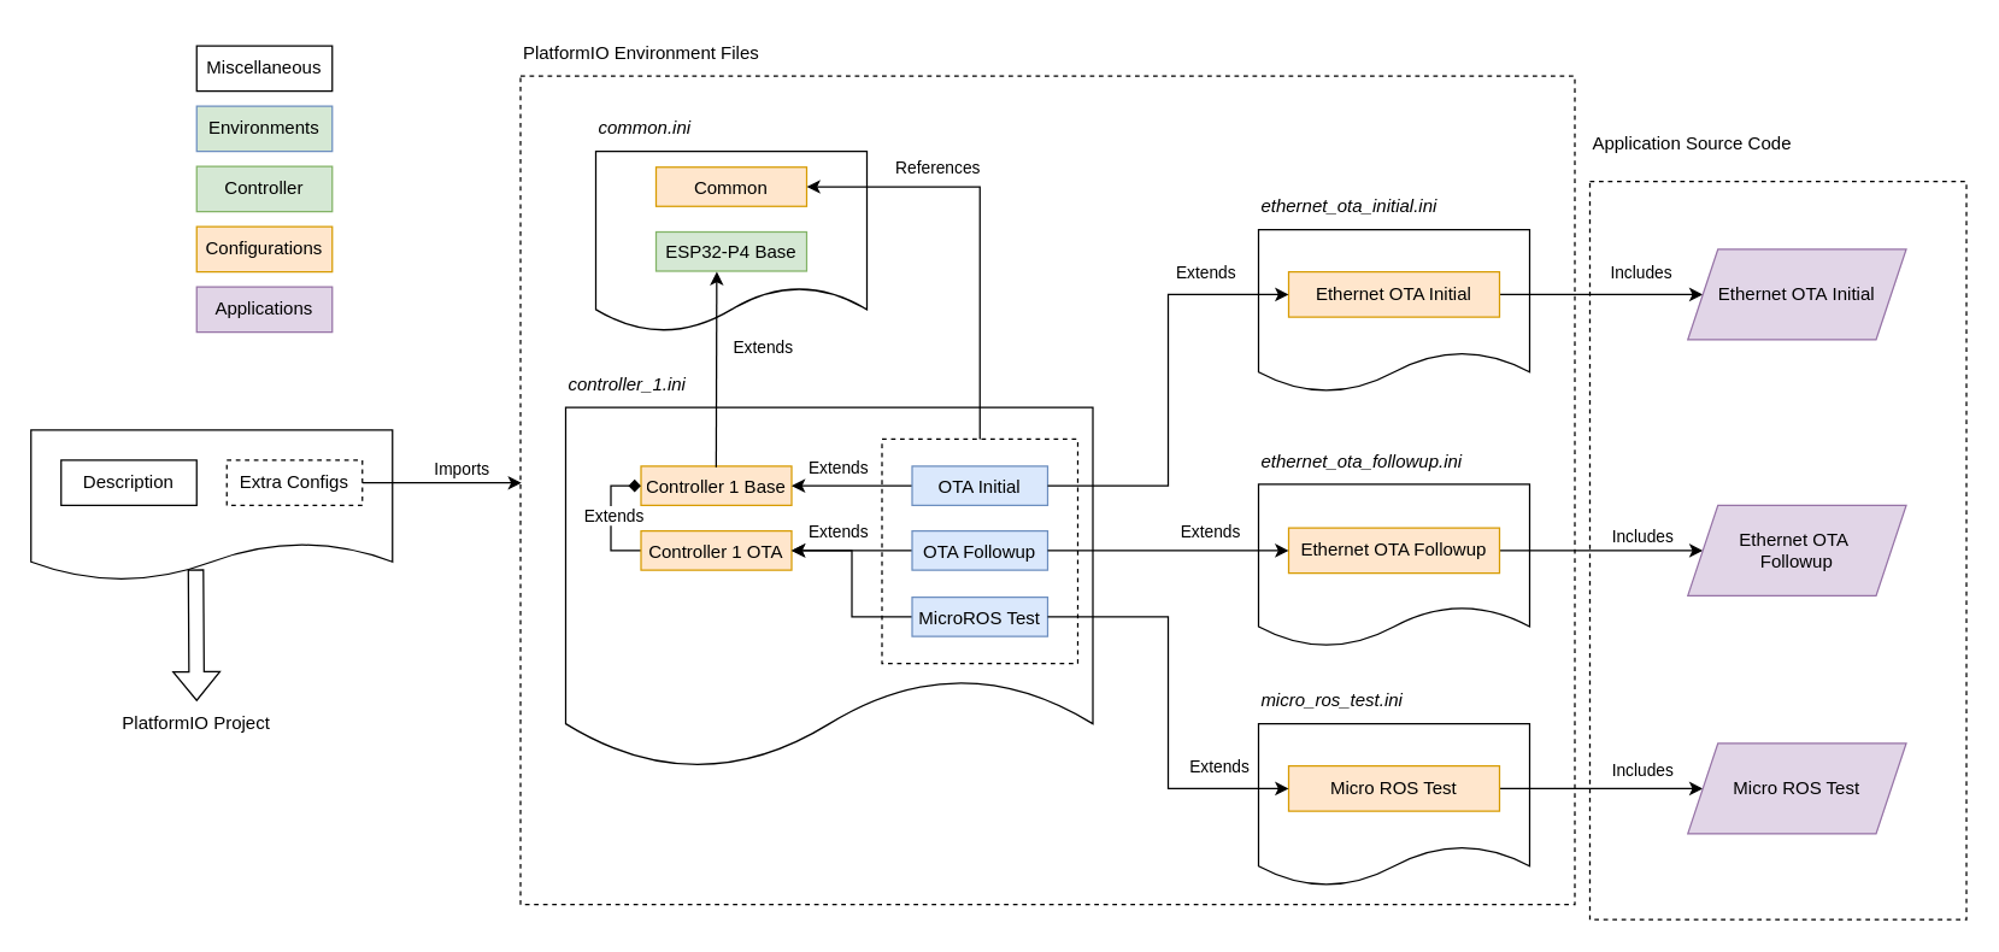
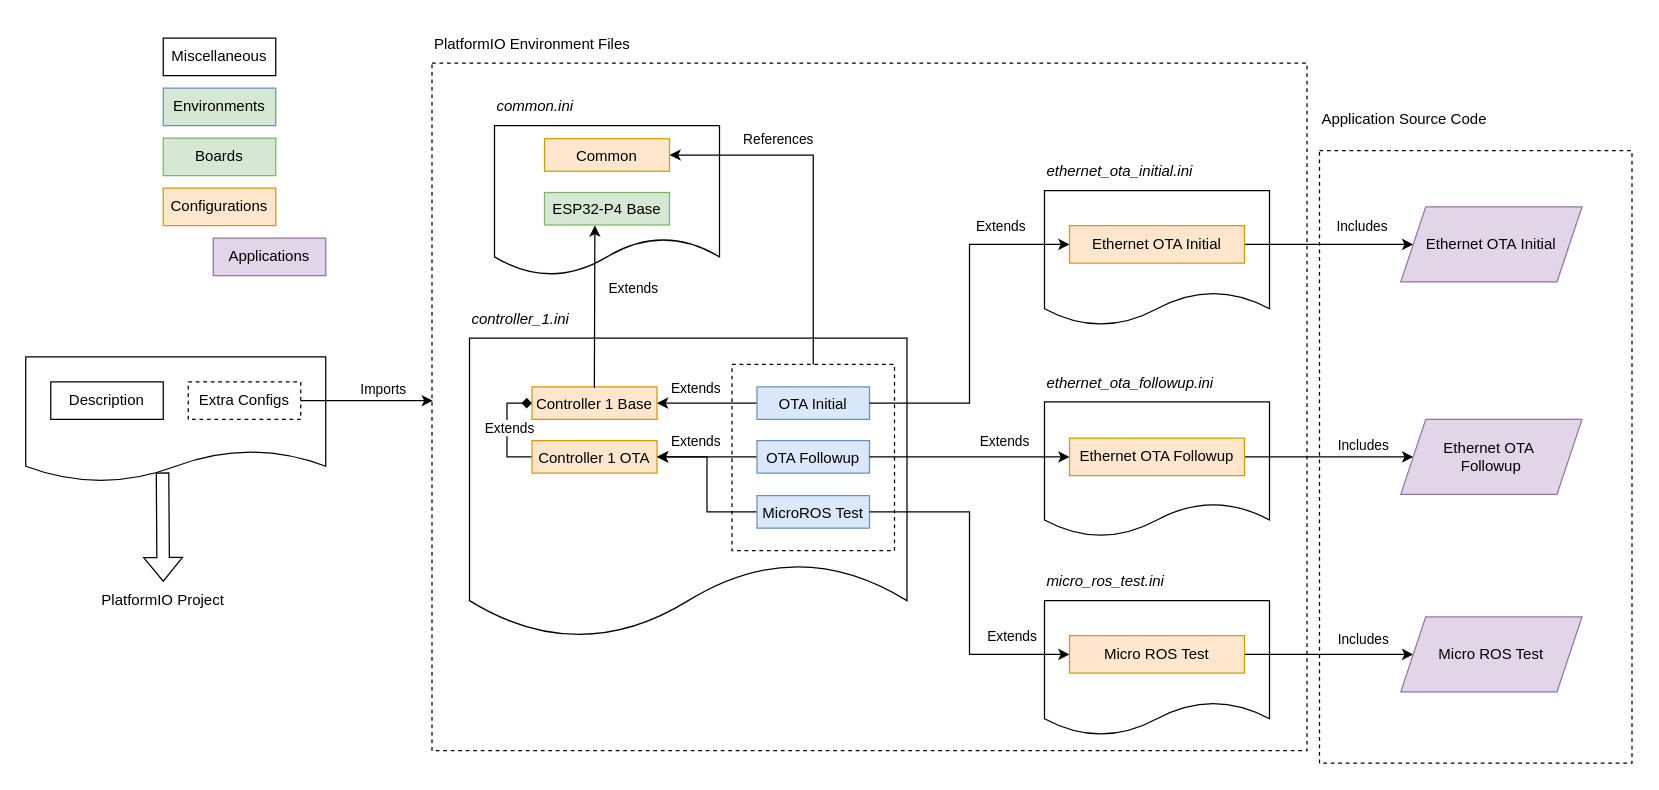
  <mxCell id="0" />
  <mxCell id="1" parent="0" />
  <mxCell id="2" value="" style="rounded=0;whiteSpace=wrap;html=1;fillColor=none;dashed=1;" parent="1" vertex="1"><mxGeometry x="345" y="50" width="700" height="550" as="geometry" /></mxCell>
  <mxCell id="3" value="" style="rounded=0;whiteSpace=wrap;html=1;fillColor=none;dashed=1;" parent="1" vertex="1"><mxGeometry x="1055" y="120" width="250" height="490" as="geometry" /></mxCell>
  <mxCell id="4" value="Environments" style="rounded=0;whiteSpace=wrap;html=1;fillColor=#d5e8d4;strokeColor=#6c8ebf;" parent="1" vertex="1"><mxGeometry x="130" y="70" width="90" height="30" as="geometry" /></mxCell>
- <mxCell id="5" value="Controller" style="rounded=0;whiteSpace=wrap;html=1;fillColor=#d5e8d4;strokeColor=#82b366;" parent="1" vertex="1"><mxGeometry x="130" y="110" width="90" height="30" as="geometry" /></mxCell>
+ <mxCell id="5" value="Boards" style="rounded=0;whiteSpace=wrap;html=1;fillColor=#d5e8d4;strokeColor=#82b366;" parent="1" vertex="1"><mxGeometry x="130" y="110" width="90" height="30" as="geometry" /></mxCell>
  <mxCell id="6" value="Configurations" style="rounded=0;whiteSpace=wrap;html=1;fillColor=#ffe6cc;strokeColor=#d79b00;" parent="1" vertex="1"><mxGeometry x="130" y="150" width="90" height="30" as="geometry" /></mxCell>
  <mxCell id="7" value="Miscellaneous" style="rounded=0;whiteSpace=wrap;html=1;" parent="1" vertex="1"><mxGeometry x="130" y="30" width="90" height="30" as="geometry" /></mxCell>
  <mxCell id="8" value="" style="shape=document;whiteSpace=wrap;html=1;boundedLbl=1;size=0.25;" parent="1" vertex="1"><mxGeometry x="375" y="270" width="350" height="240" as="geometry" /></mxCell>
  <mxCell id="9" value="Controller 1 Base" style="text;align=center;verticalAlign=top;spacingLeft=4;spacingRight=4;overflow=hidden;rotatable=0;points=[[0,0.5],[1,0.5]];portConstraint=eastwest;fillColor=#ffe6cc;strokeColor=#d79b00;" parent="1" vertex="1"><mxGeometry x="425" y="309" width="100" height="26" as="geometry" /></mxCell>
  <mxCell id="10" style="edgeStyle=orthogonalEdgeStyle;rounded=0;orthogonalLoop=1;jettySize=auto;html=1;exitX=0;exitY=0.5;exitDx=0;exitDy=0;entryX=0;entryY=0.5;entryDx=0;entryDy=0;endArrow=diamond;" parent="1" source="12" target="9" edge="1"><mxGeometry relative="1" as="geometry" /></mxCell>
  <mxCell id="11" value="Extends" style="edgeLabel;html=1;align=center;verticalAlign=middle;resizable=0;points=[];" parent="10" vertex="1" connectable="0"><mxGeometry x="0.072" y="-1" relative="1" as="geometry"><mxPoint as="offset" /></mxGeometry></mxCell>
  <mxCell id="12" value="Controller 1 OTA" style="text;align=center;verticalAlign=top;spacingLeft=4;spacingRight=4;overflow=hidden;rotatable=0;points=[[0,0.5],[1,0.5]];portConstraint=eastwest;fillColor=#ffe6cc;strokeColor=#d79b00;" parent="1" vertex="1"><mxGeometry x="425" y="352" width="100" height="26" as="geometry" /></mxCell>
  <mxCell id="13" style="edgeStyle=orthogonalEdgeStyle;rounded=0;orthogonalLoop=1;jettySize=auto;html=1;exitX=0;exitY=0.5;exitDx=0;exitDy=0;entryX=1;entryY=0.5;entryDx=0;entryDy=0;" parent="1" source="14" target="12" edge="1"><mxGeometry relative="1" as="geometry" /></mxCell>
  <mxCell id="14" value="MicroROS Test" style="text;align=center;verticalAlign=top;spacingLeft=4;spacingRight=4;overflow=hidden;rotatable=0;points=[[0,0.5],[1,0.5]];portConstraint=eastwest;fillColor=#dae8fc;strokeColor=#6c8ebf;" parent="1" vertex="1"><mxGeometry x="605" y="396" width="90" height="26" as="geometry" /></mxCell>
  <mxCell id="15" style="edgeStyle=orthogonalEdgeStyle;rounded=0;orthogonalLoop=1;jettySize=auto;html=1;exitX=0;exitY=0.5;exitDx=0;exitDy=0;entryX=1;entryY=0.5;entryDx=0;entryDy=0;" parent="1" source="17" target="12" edge="1"><mxGeometry relative="1" as="geometry" /></mxCell>
  <mxCell id="16" value="Extends" style="edgeLabel;html=1;align=center;verticalAlign=middle;resizable=0;points=[];" parent="15" vertex="1" connectable="0"><mxGeometry x="0.232" y="-2" relative="1" as="geometry"><mxPoint x="-1" y="-11" as="offset" /></mxGeometry></mxCell>
  <mxCell id="17" value="OTA Followup" style="text;align=center;verticalAlign=top;spacingLeft=4;spacingRight=4;overflow=hidden;rotatable=0;points=[[0,0.5],[1,0.5]];portConstraint=eastwest;fillColor=#dae8fc;strokeColor=#6c8ebf;" parent="1" vertex="1"><mxGeometry x="605" y="352" width="90" height="26" as="geometry" /></mxCell>
  <mxCell id="18" style="edgeStyle=orthogonalEdgeStyle;rounded=0;orthogonalLoop=1;jettySize=auto;html=1;exitX=0;exitY=0.5;exitDx=0;exitDy=0;entryX=1;entryY=0.5;entryDx=0;entryDy=0;" parent="1" source="20" target="9" edge="1"><mxGeometry relative="1" as="geometry" /></mxCell>
  <mxCell id="19" value="Extends" style="edgeLabel;html=1;align=center;verticalAlign=middle;resizable=0;points=[];" parent="18" vertex="1" connectable="0"><mxGeometry x="-0.054" y="-1" relative="1" as="geometry"><mxPoint x="-12" y="-12" as="offset" /></mxGeometry></mxCell>
  <mxCell id="20" value="OTA Initial" style="text;align=center;verticalAlign=top;spacingLeft=4;spacingRight=4;overflow=hidden;rotatable=0;points=[[0,0.5],[1,0.5]];portConstraint=eastwest;fillColor=#dae8fc;strokeColor=#6c8ebf;" parent="1" vertex="1"><mxGeometry x="605" y="309" width="90" height="26" as="geometry" /></mxCell>
  <mxCell id="21" value="&lt;i&gt;controller_1.ini&lt;/i&gt;" style="text;html=1;align=left;verticalAlign=middle;whiteSpace=wrap;rounded=0;" parent="1" vertex="1"><mxGeometry x="375" y="240" width="90" height="30" as="geometry" /></mxCell>
  <mxCell id="22" value="" style="shape=document;whiteSpace=wrap;html=1;boundedLbl=1;size=0.25;" parent="1" vertex="1"><mxGeometry x="20" y="285" width="240" height="100" as="geometry" /></mxCell>
  <mxCell id="23" value="Description" style="rounded=0;whiteSpace=wrap;html=1;" parent="1" vertex="1"><mxGeometry x="40" y="305" width="90" height="30" as="geometry" /></mxCell>
  <mxCell id="24" value="Extra Configs" style="rounded=0;whiteSpace=wrap;html=1;dashed=1;" parent="1" vertex="1"><mxGeometry x="150" y="305" width="90" height="30" as="geometry" /></mxCell>
- <mxCell id="25" value="Applications" style="rounded=0;whiteSpace=wrap;html=1;fillColor=#e1d5e7;strokeColor=#9673a6;" parent="1" vertex="1"><mxGeometry x="130" y="190" width="90" height="30" as="geometry" /></mxCell>
+ <mxCell id="25" value="Applications" style="rounded=0;whiteSpace=wrap;html=1;fillColor=#e1d5e7;strokeColor=#9673a6;" parent="1" vertex="1"><mxGeometry x="170" y="190" width="90" height="30" as="geometry" /></mxCell>
  <mxCell id="26" value="" style="shape=document;whiteSpace=wrap;html=1;boundedLbl=1;size=0.25;" parent="1" vertex="1"><mxGeometry x="835" y="152" width="180" height="108" as="geometry" /></mxCell>
  <mxCell id="27" value="&lt;i&gt;ethernet_ota_initial.ini&lt;/i&gt;" style="text;html=1;align=left;verticalAlign=middle;whiteSpace=wrap;rounded=0;" parent="1" vertex="1"><mxGeometry x="835" y="122" width="150" height="30" as="geometry" /></mxCell>
  <mxCell id="28" style="edgeStyle=orthogonalEdgeStyle;rounded=0;orthogonalLoop=1;jettySize=auto;html=1;exitX=1;exitY=0.5;exitDx=0;exitDy=0;entryX=0;entryY=0.5;entryDx=0;entryDy=0;" parent="1" source="30" target="62" edge="1"><mxGeometry relative="1" as="geometry"><mxPoint x="1125" y="195" as="targetPoint" /></mxGeometry></mxCell>
  <mxCell id="29" value="Includes" style="edgeLabel;html=1;align=center;verticalAlign=middle;resizable=0;points=[];" parent="28" vertex="1" connectable="0"><mxGeometry x="0.28" y="1" relative="1" as="geometry"><mxPoint x="7" y="-14" as="offset" /></mxGeometry></mxCell>
  <mxCell id="30" value="Ethernet OTA Initial" style="rounded=0;whiteSpace=wrap;html=1;fillColor=#ffe6cc;strokeColor=#d79b00;" parent="1" vertex="1"><mxGeometry x="855" y="180" width="140" height="30" as="geometry" /></mxCell>
  <mxCell id="31" style="edgeStyle=orthogonalEdgeStyle;rounded=0;orthogonalLoop=1;jettySize=auto;html=1;exitX=1;exitY=0.5;exitDx=0;exitDy=0;entryX=0;entryY=0.5;entryDx=0;entryDy=0;" parent="1" source="20" target="30" edge="1"><mxGeometry relative="1" as="geometry" /></mxCell>
  <mxCell id="32" value="Extends" style="edgeLabel;html=1;align=center;verticalAlign=middle;resizable=0;points=[];" parent="31" vertex="1" connectable="0"><mxGeometry x="0.69" y="1" relative="1" as="geometry"><mxPoint x="-12" y="-14" as="offset" /></mxGeometry></mxCell>
  <mxCell id="33" value="" style="shape=document;whiteSpace=wrap;html=1;boundedLbl=1;size=0.25;" parent="1" vertex="1"><mxGeometry x="835" y="321" width="180" height="108" as="geometry" /></mxCell>
  <mxCell id="34" value="&lt;i&gt;ethernet_ota_followup.ini&lt;/i&gt;" style="text;html=1;align=left;verticalAlign=middle;whiteSpace=wrap;rounded=0;" parent="1" vertex="1"><mxGeometry x="835" y="291" width="150" height="30" as="geometry" /></mxCell>
  <mxCell id="35" style="edgeStyle=orthogonalEdgeStyle;rounded=0;orthogonalLoop=1;jettySize=auto;html=1;exitX=1;exitY=0.5;exitDx=0;exitDy=0;entryX=0;entryY=0.5;entryDx=0;entryDy=0;" parent="1" source="37" target="63" edge="1"><mxGeometry relative="1" as="geometry"><mxPoint x="1125" y="365" as="targetPoint" /></mxGeometry></mxCell>
  <mxCell id="36" value="Includes" style="edgeLabel;html=1;align=center;verticalAlign=middle;resizable=0;points=[];" parent="35" vertex="1" connectable="0"><mxGeometry x="0.344" y="3" relative="1" as="geometry"><mxPoint x="3" y="-7" as="offset" /></mxGeometry></mxCell>
  <mxCell id="37" value="Ethernet OTA Followup" style="rounded=0;whiteSpace=wrap;html=1;fillColor=#ffe6cc;strokeColor=#d79b00;" parent="1" vertex="1"><mxGeometry x="855" y="350" width="140" height="30" as="geometry" /></mxCell>
  <mxCell id="38" style="edgeStyle=orthogonalEdgeStyle;rounded=0;orthogonalLoop=1;jettySize=auto;html=1;exitX=1;exitY=0.5;exitDx=0;exitDy=0;entryX=0;entryY=0.5;entryDx=0;entryDy=0;" parent="1" source="17" target="37" edge="1"><mxGeometry relative="1" as="geometry" /></mxCell>
  <mxCell id="39" value="Extends" style="edgeLabel;html=1;align=center;verticalAlign=middle;resizable=0;points=[];" parent="38" vertex="1" connectable="0"><mxGeometry x="0.28" y="1" relative="1" as="geometry"><mxPoint x="5" y="-12" as="offset" /></mxGeometry></mxCell>
  <mxCell id="40" value="" style="shape=document;whiteSpace=wrap;html=1;boundedLbl=1;size=0.25;" parent="1" vertex="1"><mxGeometry x="835" y="480" width="180" height="108" as="geometry" /></mxCell>
  <mxCell id="41" value="&lt;i&gt;micro_ros_test.ini&lt;/i&gt;" style="text;html=1;align=left;verticalAlign=middle;whiteSpace=wrap;rounded=0;" parent="1" vertex="1"><mxGeometry x="835" y="450" width="150" height="30" as="geometry" /></mxCell>
  <mxCell id="42" style="edgeStyle=orthogonalEdgeStyle;rounded=0;orthogonalLoop=1;jettySize=auto;html=1;exitX=1;exitY=0.5;exitDx=0;exitDy=0;entryX=0;entryY=0.5;entryDx=0;entryDy=0;" parent="1" source="44" target="64" edge="1"><mxGeometry relative="1" as="geometry"><mxPoint x="1125" y="523" as="targetPoint" /></mxGeometry></mxCell>
  <mxCell id="43" value="Includes" style="edgeLabel;html=1;align=center;verticalAlign=middle;resizable=0;points=[];" parent="42" vertex="1" connectable="0"><mxGeometry x="0.6" y="3" relative="1" as="geometry"><mxPoint x="-14" y="-10" as="offset" /></mxGeometry></mxCell>
  <mxCell id="44" value="Micro ROS Test" style="rounded=0;whiteSpace=wrap;html=1;fillColor=#ffe6cc;strokeColor=#d79b00;" parent="1" vertex="1"><mxGeometry x="855" y="508" width="140" height="30" as="geometry" /></mxCell>
  <mxCell id="45" style="edgeStyle=orthogonalEdgeStyle;rounded=0;orthogonalLoop=1;jettySize=auto;html=1;exitX=1;exitY=0.5;exitDx=0;exitDy=0;entryX=0;entryY=0.5;entryDx=0;entryDy=0;" parent="1" source="14" target="44" edge="1"><mxGeometry relative="1" as="geometry" /></mxCell>
  <mxCell id="46" value="Extends" style="edgeLabel;html=1;align=center;verticalAlign=middle;resizable=0;points=[];" parent="45" vertex="1" connectable="0"><mxGeometry x="0.709" y="3" relative="1" as="geometry"><mxPoint x="-7" y="-12" as="offset" /></mxGeometry></mxCell>
  <mxCell id="47" value="PlatformIO Environment Files" style="text;html=1;align=left;verticalAlign=middle;whiteSpace=wrap;rounded=0;" parent="1" vertex="1"><mxGeometry x="345" y="20" width="170" height="30" as="geometry" /></mxCell>
  <mxCell id="48" style="edgeStyle=orthogonalEdgeStyle;rounded=0;orthogonalLoop=1;jettySize=auto;html=1;exitX=1;exitY=0.5;exitDx=0;exitDy=0;entryX=0.001;entryY=0.491;entryDx=0;entryDy=0;entryPerimeter=0;" parent="1" source="24" target="2" edge="1"><mxGeometry relative="1" as="geometry" /></mxCell>
  <mxCell id="49" value="Imports" style="edgeLabel;html=1;align=center;verticalAlign=middle;resizable=0;points=[];" parent="48" vertex="1" connectable="0"><mxGeometry x="0.265" y="-1" relative="1" as="geometry"><mxPoint x="-1" y="-11" as="offset" /></mxGeometry></mxCell>
  <mxCell id="50" value="" style="rounded=0;whiteSpace=wrap;html=1;fillColor=none;dashed=1;strokeColor=#000000;" parent="1" vertex="1"><mxGeometry x="585" y="291" width="130" height="149" as="geometry" /></mxCell>
  <mxCell id="51" value="Application Source Code" style="text;html=1;align=left;verticalAlign=middle;whiteSpace=wrap;rounded=0;" parent="1" vertex="1"><mxGeometry x="1055" y="80" width="170" height="30" as="geometry" /></mxCell>
  <mxCell id="52" value="" style="shape=flexArrow;endArrow=classic;html=1;rounded=0;exitX=0.456;exitY=0.924;exitDx=0;exitDy=0;exitPerimeter=0;entryX=0.5;entryY=0;entryDx=0;entryDy=0;" parent="1" source="22" target="53" edge="1"><mxGeometry width="50" height="50" relative="1" as="geometry"><mxPoint x="620" y="305" as="sourcePoint" /><mxPoint x="129" y="455" as="targetPoint" /></mxGeometry></mxCell>
  <mxCell id="53" value="&amp;nbsp;PlatformIO Project&amp;nbsp;" style="text;html=1;align=center;verticalAlign=middle;whiteSpace=wrap;rounded=0;" parent="1" vertex="1"><mxGeometry x="70" y="465" width="120" height="30" as="geometry" /></mxCell>
  <mxCell id="54" value="" style="shape=document;whiteSpace=wrap;html=1;boundedLbl=1;size=0.25;" parent="1" vertex="1"><mxGeometry x="395" y="100" width="180" height="120" as="geometry" /></mxCell>
  <mxCell id="55" value="Common" style="text;align=center;verticalAlign=top;spacingLeft=4;spacingRight=4;overflow=hidden;rotatable=0;points=[[0,0.5],[1,0.5]];portConstraint=eastwest;fillColor=#ffe6cc;strokeColor=#d79b00;" parent="1" vertex="1"><mxGeometry x="435" y="110.5" width="100" height="26" as="geometry" /></mxCell>
  <mxCell id="56" value="ESP32-P4 Base" style="text;align=center;verticalAlign=top;spacingLeft=4;spacingRight=4;overflow=hidden;rotatable=0;points=[[0,0.5],[1,0.5]];portConstraint=eastwest;fillColor=#d5e8d4;strokeColor=#82b366;" parent="1" vertex="1"><mxGeometry x="435" y="153.5" width="100" height="26" as="geometry" /></mxCell>
  <mxCell id="57" value="&lt;i&gt;common.ini&lt;/i&gt;" style="text;html=1;align=left;verticalAlign=middle;whiteSpace=wrap;rounded=0;" parent="1" vertex="1"><mxGeometry x="395" y="70" width="90" height="30" as="geometry" /></mxCell>
  <mxCell id="58" value="" style="endArrow=classic;html=1;rounded=0;exitX=0.499;exitY=0.029;exitDx=0;exitDy=0;exitPerimeter=0;entryX=0.403;entryY=1.014;entryDx=0;entryDy=0;entryPerimeter=0;" parent="1" source="9" target="56" edge="1"><mxGeometry width="50" height="50" relative="1" as="geometry"><mxPoint x="475" y="280" as="sourcePoint" /><mxPoint x="525" y="230" as="targetPoint" /></mxGeometry></mxCell>
  <mxCell id="59" value="Extends" style="edgeLabel;html=1;align=center;verticalAlign=middle;resizable=0;points=[];" parent="58" vertex="1" connectable="0"><mxGeometry x="0.323" y="2" relative="1" as="geometry"><mxPoint x="32" y="6" as="offset" /></mxGeometry></mxCell>
  <mxCell id="60" style="edgeStyle=orthogonalEdgeStyle;rounded=0;orthogonalLoop=1;jettySize=auto;html=1;exitX=0.5;exitY=0;exitDx=0;exitDy=0;entryX=1;entryY=0.5;entryDx=0;entryDy=0;" parent="1" source="50" target="55" edge="1"><mxGeometry relative="1" as="geometry" /></mxCell>
  <mxCell id="61" value="References" style="edgeLabel;html=1;align=center;verticalAlign=middle;resizable=0;points=[];" parent="60" vertex="1" connectable="0"><mxGeometry x="0.385" y="-1" relative="1" as="geometry"><mxPoint y="-12" as="offset" /></mxGeometry></mxCell>
  <mxCell id="62" value="Ethernet OTA&amp;nbsp;&lt;span style=&quot;background-color: initial;&quot;&gt;Initial&lt;/span&gt;" style="shape=parallelogram;perimeter=parallelogramPerimeter;whiteSpace=wrap;html=1;fixedSize=1;fillColor=#e1d5e7;strokeColor=#9673a6;" parent="1" vertex="1"><mxGeometry x="1120" y="165" width="145" height="60" as="geometry" /></mxCell>
  <mxCell id="63" value="Ethernet OTA&amp;nbsp;&lt;div&gt;&lt;span style=&quot;background-color: initial;&quot;&gt;Followup&lt;/span&gt;&lt;/div&gt;" style="shape=parallelogram;perimeter=parallelogramPerimeter;whiteSpace=wrap;html=1;fixedSize=1;fillColor=#e1d5e7;strokeColor=#9673a6;" parent="1" vertex="1"><mxGeometry x="1120" y="335" width="145" height="60" as="geometry" /></mxCell>
  <mxCell id="64" value="Micro ROS Test" style="shape=parallelogram;perimeter=parallelogramPerimeter;whiteSpace=wrap;html=1;fixedSize=1;fillColor=#e1d5e7;strokeColor=#9673a6;" parent="1" vertex="1"><mxGeometry x="1120" y="493" width="145" height="60" as="geometry" /></mxCell>
